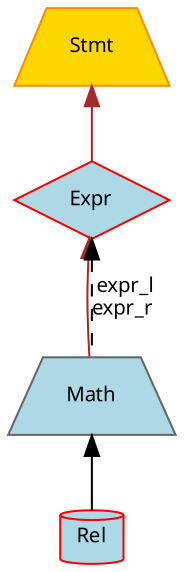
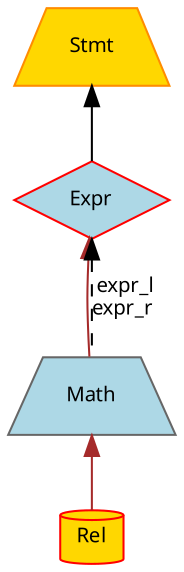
  digraph {
    fontname="Noto Sans"
    node [color=red fillcolor=gold fontname="Noto Sans" fontsize=10 shape=trapezium style=filled]
    edge [color=black dir=back fontname="Noto Sans" fontsize=10 labelfontname=Helvetica labelfontsize=10 style=solid]
-   n1 [fillcolor=lightblue fontcolor=black height=0.2 label=Rel shape=cylinder width=0.4]
+   n1 [fontcolor=black height=0.2 label=Rel shape=cylinder width=0.4]
    n2 [color=gray40 fillcolor=lightblue height=0.2 label=Math width=0.4]
    n3 [fillcolor=lightblue height=0.2 label=Expr shape=diamond width=0.4]
    n4 [color=darkorange height=0.2 label=Stmt width=0.4]
-   n2 -> n1
+   n2 -> n1 [color=brown]
    n3 -> n2 [color=brown]
    n3 -> n2 [label=" expr_l\nexpr_r" style=dashed]
-   n4 -> n3 [color=brown]
+   n4 -> n3
  }
